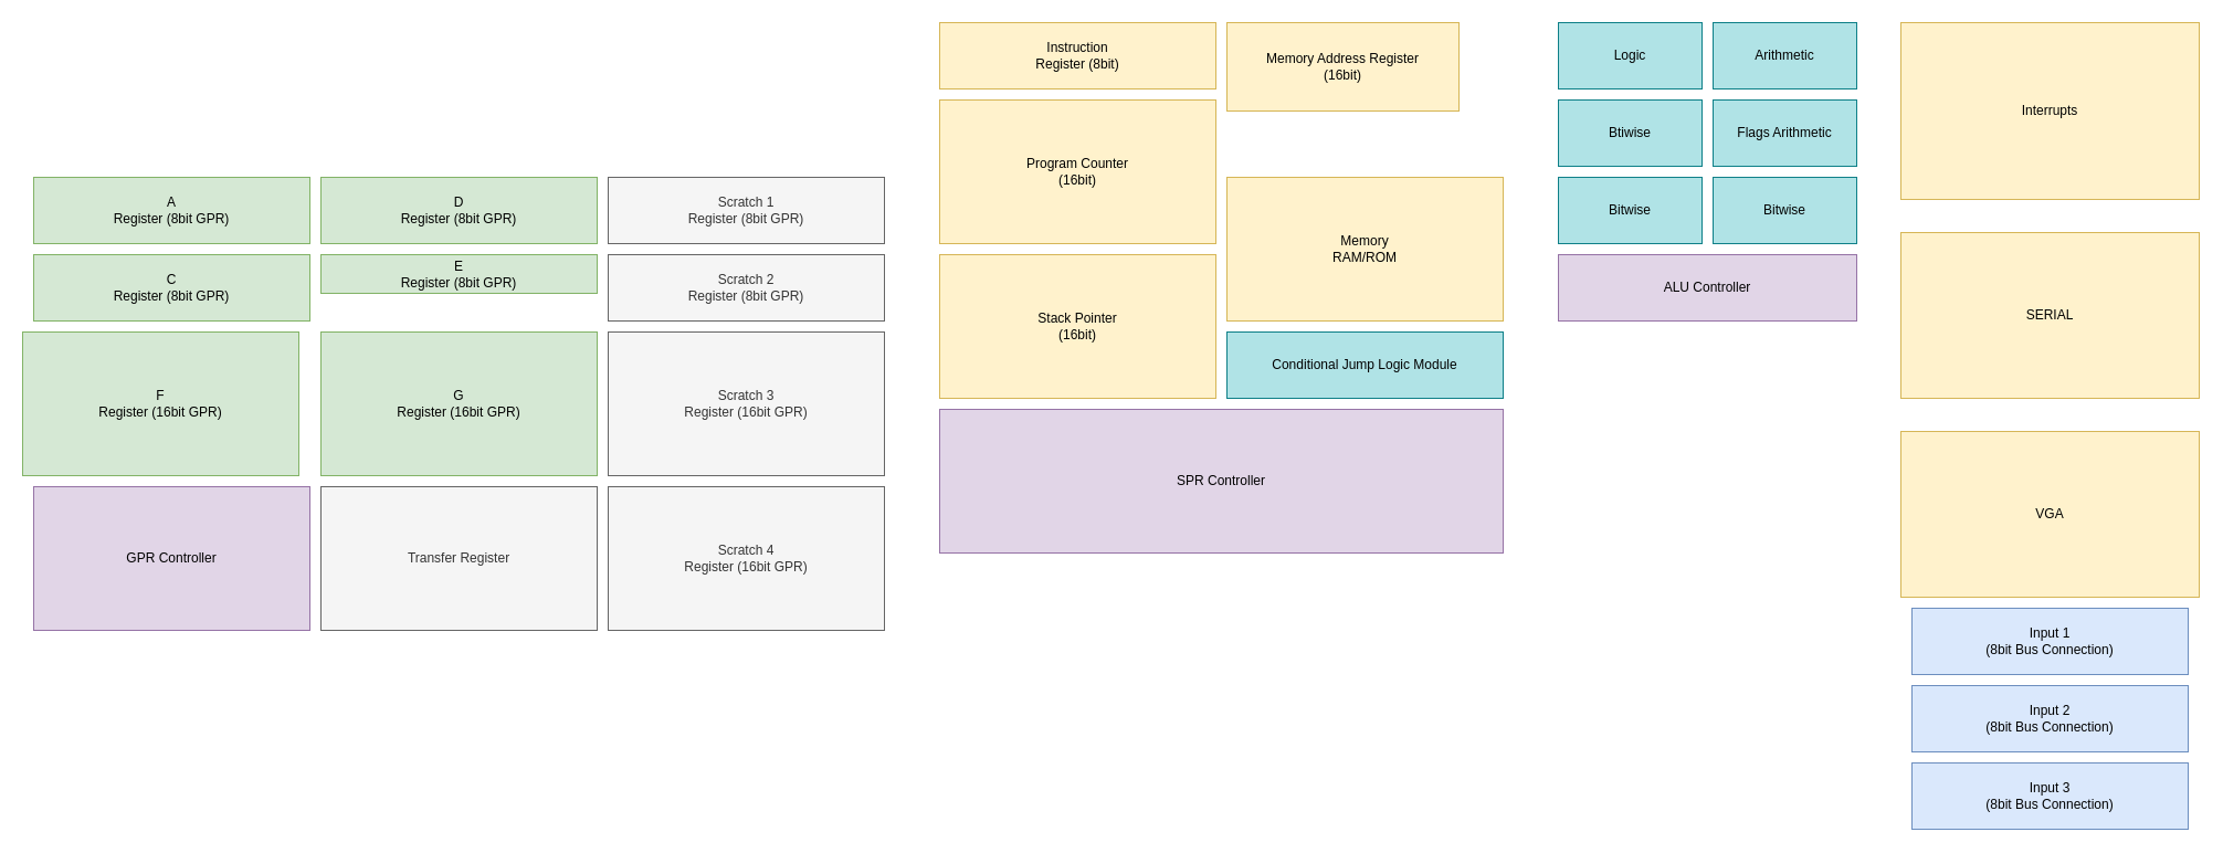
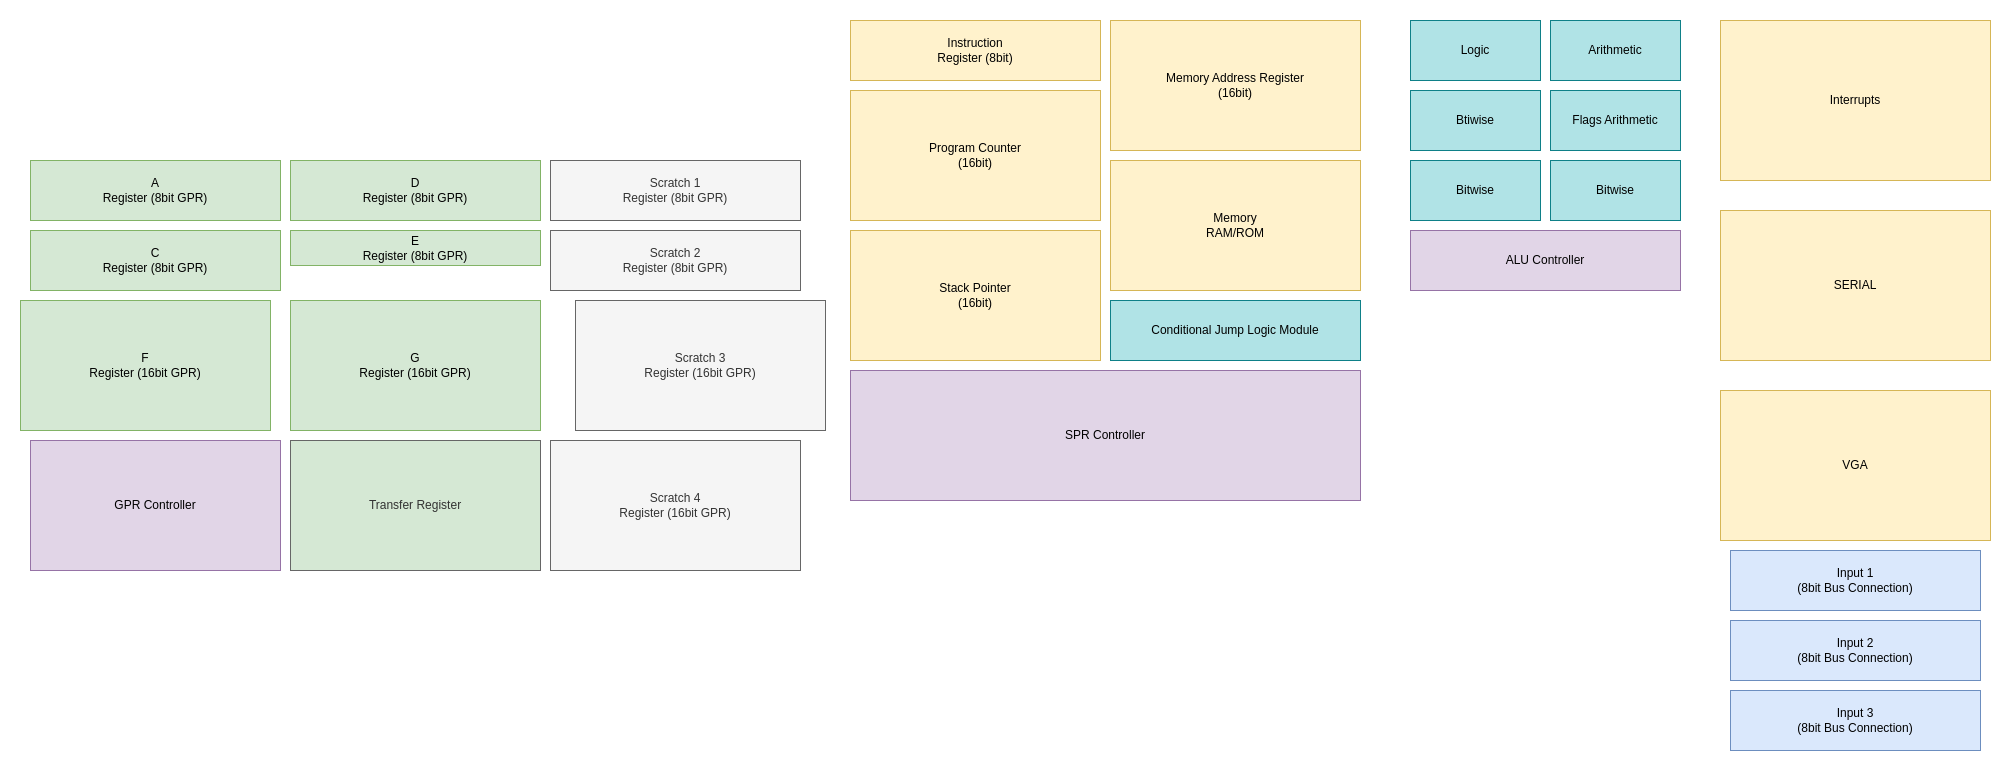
  <mxCell id="0" />
  <mxCell id="1" parent="0" />
  <mxCell id="2" value="A&lt;br&gt;Register (8bit GPR)" style="rounded=0;whiteSpace=wrap;html=1;fillColor=#d5e8d4;strokeColor=#82b366;" vertex="1" parent="1"><mxGeometry x="30" y="160" width="250" height="60" as="geometry" /></mxCell>
  <mxCell id="3" value="C&lt;br&gt;Register (8bit GPR)" style="rounded=0;whiteSpace=wrap;html=1;fillColor=#d5e8d4;strokeColor=#82b366;" vertex="1" parent="1"><mxGeometry x="30" y="230" width="250" height="60" as="geometry" /></mxCell>
  <mxCell id="4" value="D&lt;br&gt;Register (8bit GPR)" style="rounded=0;whiteSpace=wrap;html=1;fillColor=#d5e8d4;strokeColor=#82b366;" vertex="1" parent="1"><mxGeometry x="290" y="160" width="250" height="60" as="geometry" /></mxCell>
  <mxCell id="5" value="E&lt;br&gt;Register (8bit GPR)" style="rounded=0;whiteSpace=wrap;html=1;fillColor=#d5e8d4;strokeColor=#82b366;" vertex="1" parent="1"><mxGeometry x="290" y="230" width="250" height="35" as="geometry" /></mxCell>
  <mxCell id="6" value="Scratch 1&lt;br&gt;Register (8bit GPR)" style="rounded=0;whiteSpace=wrap;html=1;fillColor=#f5f5f5;fontColor=#333333;strokeColor=#666666;" vertex="1" parent="1"><mxGeometry x="550" y="160" width="250" height="60" as="geometry" /></mxCell>
  <mxCell id="7" value="Scratch 2&lt;br&gt;Register (8bit GPR)" style="rounded=0;whiteSpace=wrap;html=1;fillColor=#f5f5f5;fontColor=#333333;strokeColor=#666666;" vertex="1" parent="1"><mxGeometry x="550" y="230" width="250" height="60" as="geometry" /></mxCell>
  <mxCell id="8" value="F&lt;br&gt;Register (16bit GPR)" style="rounded=0;whiteSpace=wrap;html=1;fillColor=#d5e8d4;strokeColor=#82b366;" vertex="1" parent="1"><mxGeometry x="20" y="300" width="250" height="130" as="geometry" /></mxCell>
  <mxCell id="9" value="G&lt;br&gt;Register (16bit GPR)" style="rounded=0;whiteSpace=wrap;html=1;fillColor=#d5e8d4;strokeColor=#82b366;" vertex="1" parent="1"><mxGeometry x="290" y="300" width="250" height="130" as="geometry" /></mxCell>
- <mxCell id="10" value="Scratch 3&lt;br&gt;Register (16bit GPR)" style="rounded=0;whiteSpace=wrap;html=1;fillColor=#f5f5f5;fontColor=#333333;strokeColor=#666666;" vertex="1" parent="1"><mxGeometry x="550" y="300" width="250" height="130" as="geometry" /></mxCell>
+ <mxCell id="10" value="Scratch 3&lt;br&gt;Register (16bit GPR)" style="rounded=0;whiteSpace=wrap;html=1;fillColor=#f5f5f5;fontColor=#333333;strokeColor=#666666;" vertex="1" parent="1"><mxGeometry x="575" y="300" width="250" height="130" as="geometry" /></mxCell>
  <mxCell id="11" value="Scratch 4&lt;br&gt;Register (16bit GPR)" style="rounded=0;whiteSpace=wrap;html=1;fillColor=#f5f5f5;fontColor=#333333;strokeColor=#666666;" vertex="1" parent="1"><mxGeometry x="550" y="440" width="250" height="130" as="geometry" /></mxCell>
  <mxCell id="12" value="Instruction&lt;br&gt;Register (8bit)" style="rounded=0;whiteSpace=wrap;html=1;fillColor=#fff2cc;strokeColor=#d6b656;" vertex="1" parent="1"><mxGeometry x="850" y="20" width="250" height="60" as="geometry" /></mxCell>
  <mxCell id="13" value="Program Counter&lt;br&gt;(16bit)" style="rounded=0;whiteSpace=wrap;html=1;fillColor=#fff2cc;strokeColor=#d6b656;" vertex="1" parent="1"><mxGeometry x="850" y="90" width="250" height="130" as="geometry" /></mxCell>
- <mxCell id="14" value="Memory Address Register&lt;br&gt;(16bit)" style="rounded=0;whiteSpace=wrap;html=1;fillColor=#fff2cc;strokeColor=#d6b656;" vertex="1" parent="1"><mxGeometry x="1110" y="20" width="210" height="80" as="geometry" /></mxCell>
+ <mxCell id="14" value="Memory Address Register&lt;br&gt;(16bit)" style="rounded=0;whiteSpace=wrap;html=1;fillColor=#fff2cc;strokeColor=#d6b656;" vertex="1" parent="1"><mxGeometry x="1110" y="20" width="250" height="130" as="geometry" /></mxCell>
  <mxCell id="15" value="Stack Pointer&lt;br&gt;(16bit)" style="rounded=0;whiteSpace=wrap;html=1;fillColor=#fff2cc;strokeColor=#d6b656;" vertex="1" parent="1"><mxGeometry x="850" y="230" width="250" height="130" as="geometry" /></mxCell>
  <mxCell id="16" value="GPR Controller" style="rounded=0;whiteSpace=wrap;html=1;fillColor=#e1d5e7;strokeColor=#9673a6;" vertex="1" parent="1"><mxGeometry x="30" y="440" width="250" height="130" as="geometry" /></mxCell>
  <mxCell id="17" value="Memory&lt;br&gt;RAM/ROM" style="rounded=0;whiteSpace=wrap;html=1;fillColor=#fff2cc;strokeColor=#d6b656;" vertex="1" parent="1"><mxGeometry x="1110" y="160" width="250" height="130" as="geometry" /></mxCell>
  <mxCell id="18" value="SPR Controller" style="rounded=0;whiteSpace=wrap;html=1;fillColor=#e1d5e7;strokeColor=#9673a6;" vertex="1" parent="1"><mxGeometry x="850" y="370" width="510" height="130" as="geometry" /></mxCell>
  <mxCell id="19" value="Logic" style="rounded=0;whiteSpace=wrap;html=1;fillColor=#b0e3e6;strokeColor=#0e8088;" vertex="1" parent="1"><mxGeometry x="1410" y="20" width="130" height="60" as="geometry" /></mxCell>
  <mxCell id="20" value="Arithmetic" style="rounded=0;whiteSpace=wrap;html=1;fillColor=#b0e3e6;strokeColor=#0e8088;" vertex="1" parent="1"><mxGeometry x="1550" y="20" width="130" height="60" as="geometry" /></mxCell>
  <mxCell id="21" value="Btiwise" style="rounded=0;whiteSpace=wrap;html=1;fillColor=#b0e3e6;strokeColor=#0e8088;" vertex="1" parent="1"><mxGeometry x="1410" y="90" width="130" height="60" as="geometry" /></mxCell>
  <mxCell id="22" value="Bitwise" style="rounded=0;whiteSpace=wrap;html=1;fillColor=#b0e3e6;strokeColor=#0e8088;" vertex="1" parent="1"><mxGeometry x="1410" y="160" width="130" height="60" as="geometry" /></mxCell>
  <mxCell id="23" value="Bitwise" style="rounded=0;whiteSpace=wrap;html=1;fillColor=#b0e3e6;strokeColor=#0e8088;" vertex="1" parent="1"><mxGeometry x="1550" y="160" width="130" height="60" as="geometry" /></mxCell>
  <mxCell id="24" value="Flags Arithmetic" style="rounded=0;whiteSpace=wrap;html=1;fillColor=#b0e3e6;strokeColor=#0e8088;" vertex="1" parent="1"><mxGeometry x="1550" y="90" width="130" height="60" as="geometry" /></mxCell>
  <mxCell id="25" value="ALU Controller" style="rounded=0;whiteSpace=wrap;html=1;fillColor=#e1d5e7;strokeColor=#9673a6;" vertex="1" parent="1"><mxGeometry x="1410" y="230" width="270" height="60" as="geometry" /></mxCell>
  <mxCell id="26" value="Conditional Jump Logic Module" style="rounded=0;whiteSpace=wrap;html=1;fillColor=#b0e3e6;strokeColor=#0e8088;" vertex="1" parent="1"><mxGeometry x="1110" y="300" width="250" height="60" as="geometry" /></mxCell>
  <mxCell id="27" value="SERIAL" style="rounded=0;whiteSpace=wrap;html=1;fillColor=#fff2cc;strokeColor=#d6b656;" vertex="1" parent="1"><mxGeometry x="1720" y="210" width="270" height="150" as="geometry" /></mxCell>
  <mxCell id="28" value="VGA" style="rounded=0;whiteSpace=wrap;html=1;fillColor=#fff2cc;strokeColor=#d6b656;" vertex="1" parent="1"><mxGeometry x="1720" y="390" width="270" height="150" as="geometry" /></mxCell>
  <mxCell id="29" value="Interrupts" style="rounded=0;whiteSpace=wrap;html=1;fillColor=#fff2cc;strokeColor=#d6b656;" vertex="1" parent="1"><mxGeometry x="1720" y="20" width="270" height="160" as="geometry" /></mxCell>
  <mxCell id="30" value="Input 1&lt;br&gt;(8bit Bus Connection)" style="rounded=0;whiteSpace=wrap;html=1;fillColor=#dae8fc;strokeColor=#6c8ebf;" vertex="1" parent="1"><mxGeometry x="1730" y="550" width="250" height="60" as="geometry" /></mxCell>
  <mxCell id="31" value="Input 2&lt;br&gt;(8bit Bus Connection)" style="rounded=0;whiteSpace=wrap;html=1;fillColor=#dae8fc;strokeColor=#6c8ebf;" vertex="1" parent="1"><mxGeometry x="1730" y="620" width="250" height="60" as="geometry" /></mxCell>
  <mxCell id="32" value="Input&amp;nbsp;3&lt;br&gt;(8bit Bus Connection)" style="rounded=0;whiteSpace=wrap;html=1;fillColor=#dae8fc;strokeColor=#6c8ebf;" vertex="1" parent="1"><mxGeometry x="1730" y="690" width="250" height="60" as="geometry" /></mxCell>
- <mxCell id="33" value="Transfer Register&lt;br&gt;" style="rounded=0;whiteSpace=wrap;html=1;fillColor=#f5f5f5;fontColor=#333333;strokeColor=#666666;" vertex="1" parent="1"><mxGeometry x="290" y="440" width="250" height="130" as="geometry" /></mxCell>
+ <mxCell id="33" value="Transfer Register&lt;br&gt;" style="rounded=0;whiteSpace=wrap;html=1;fillColor=#d5e8d4;fontColor=#333333;strokeColor=#666666;" vertex="1" parent="1"><mxGeometry x="290" y="440" width="250" height="130" as="geometry" /></mxCell>
